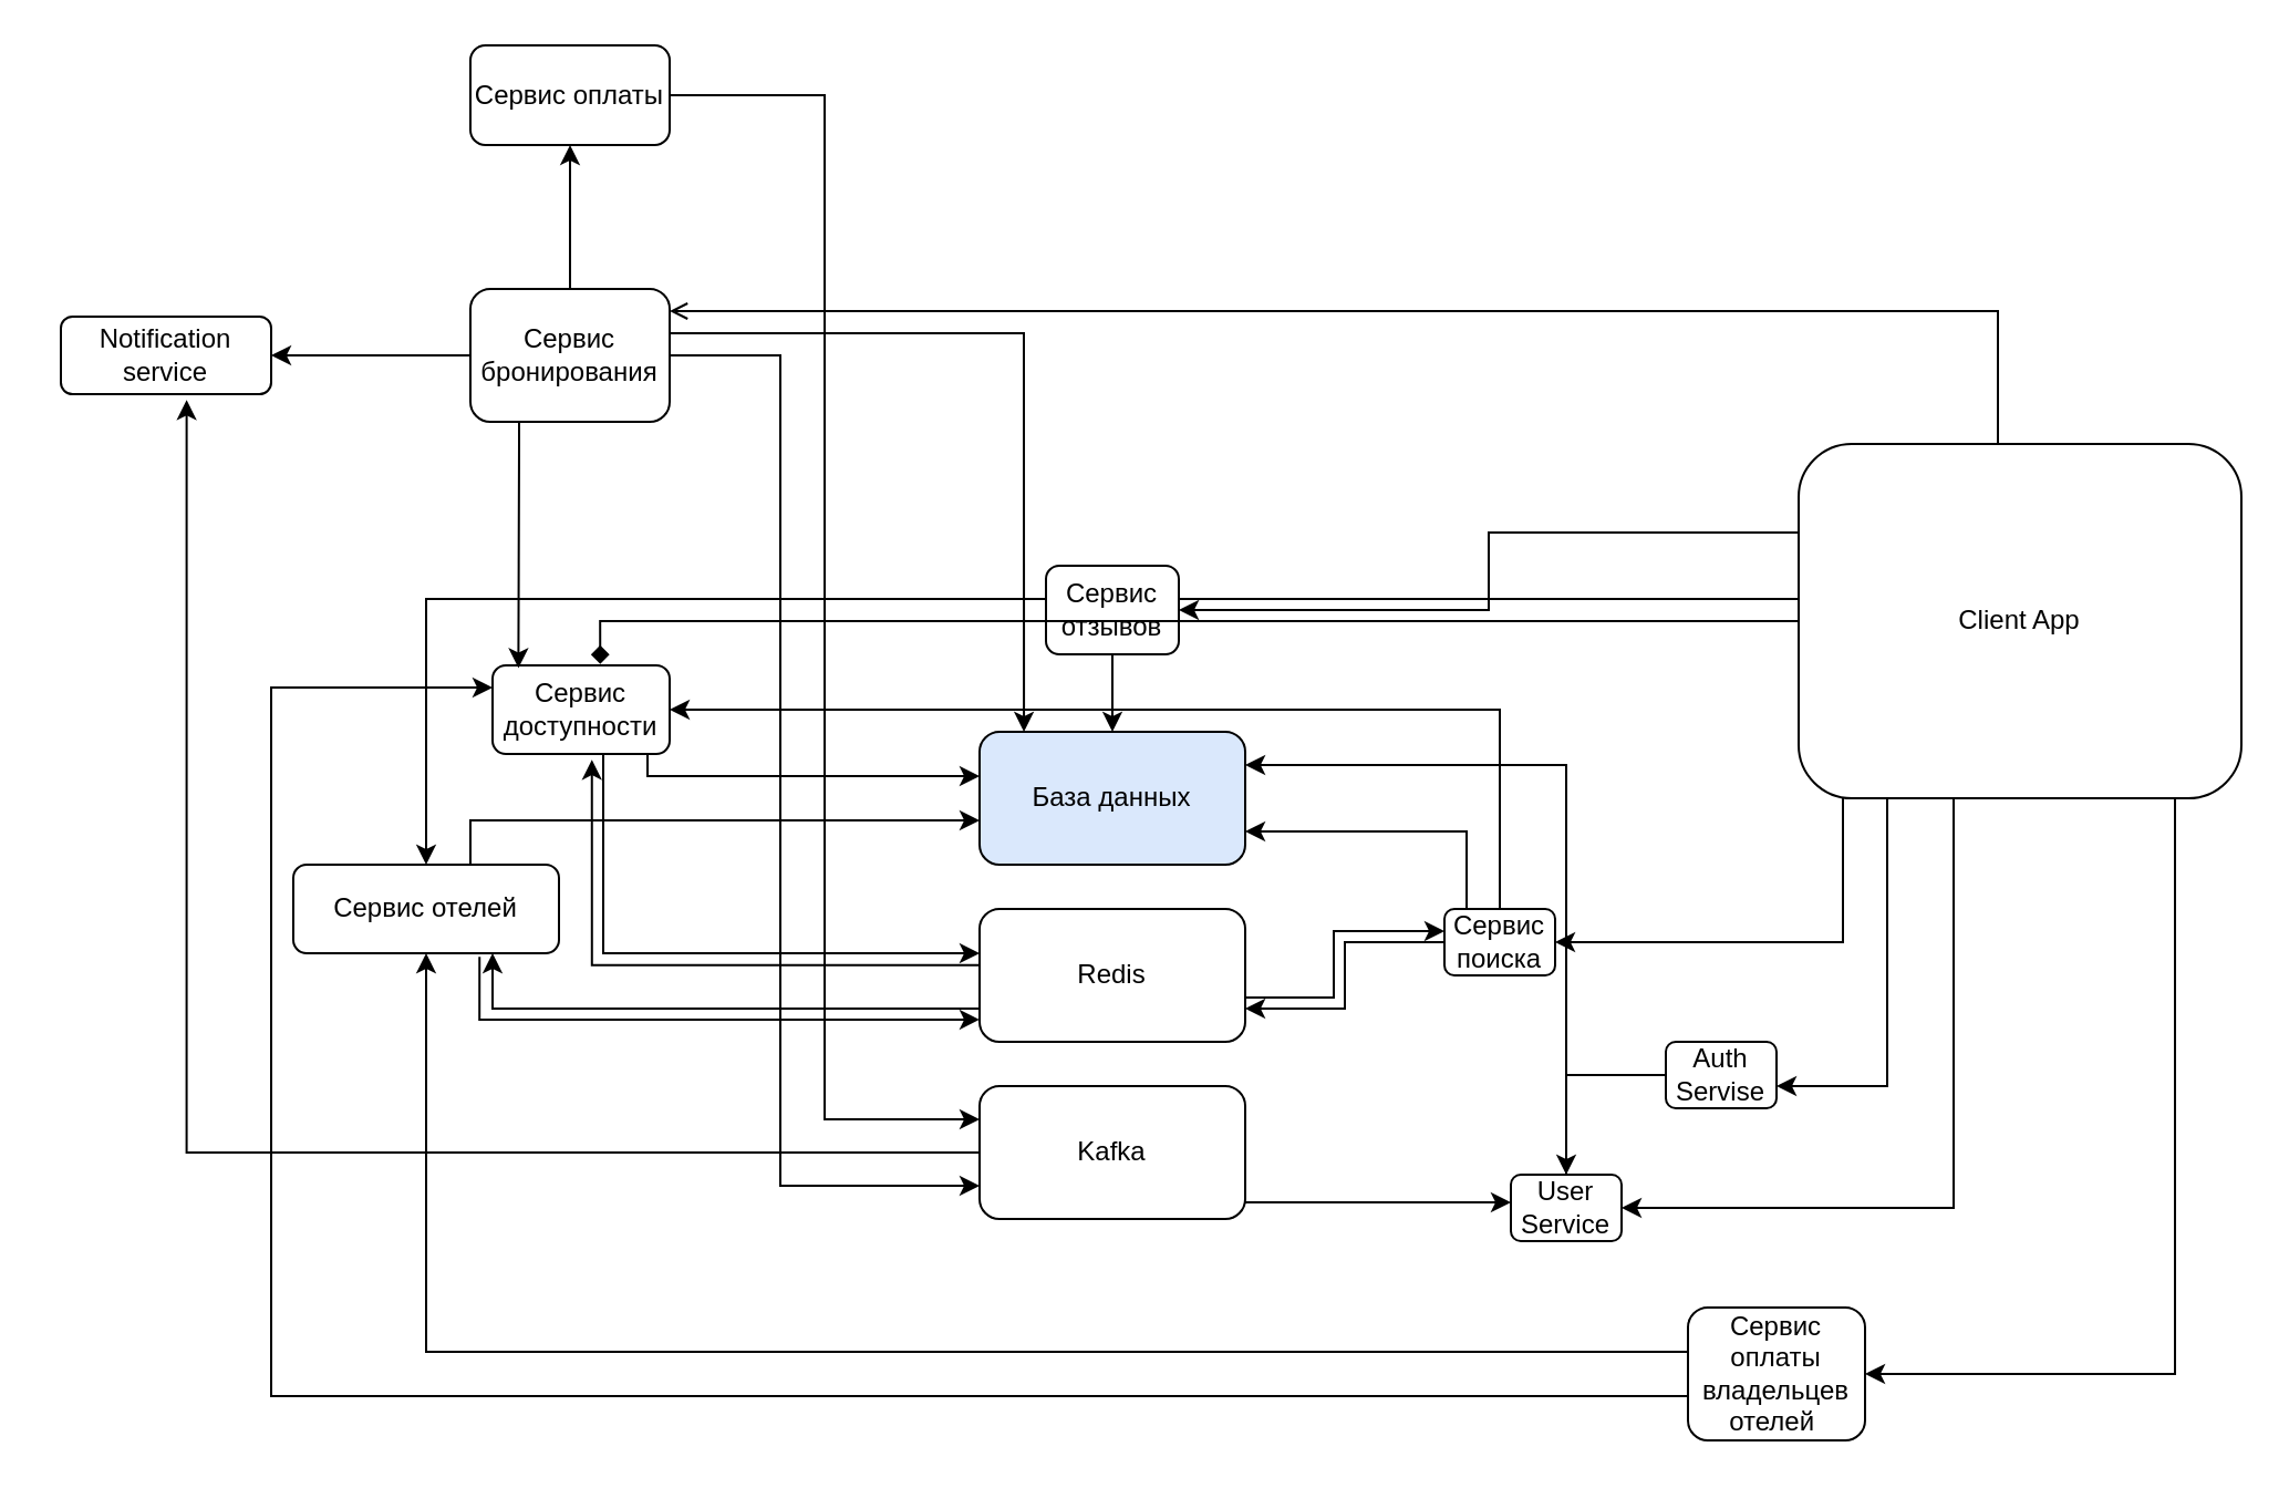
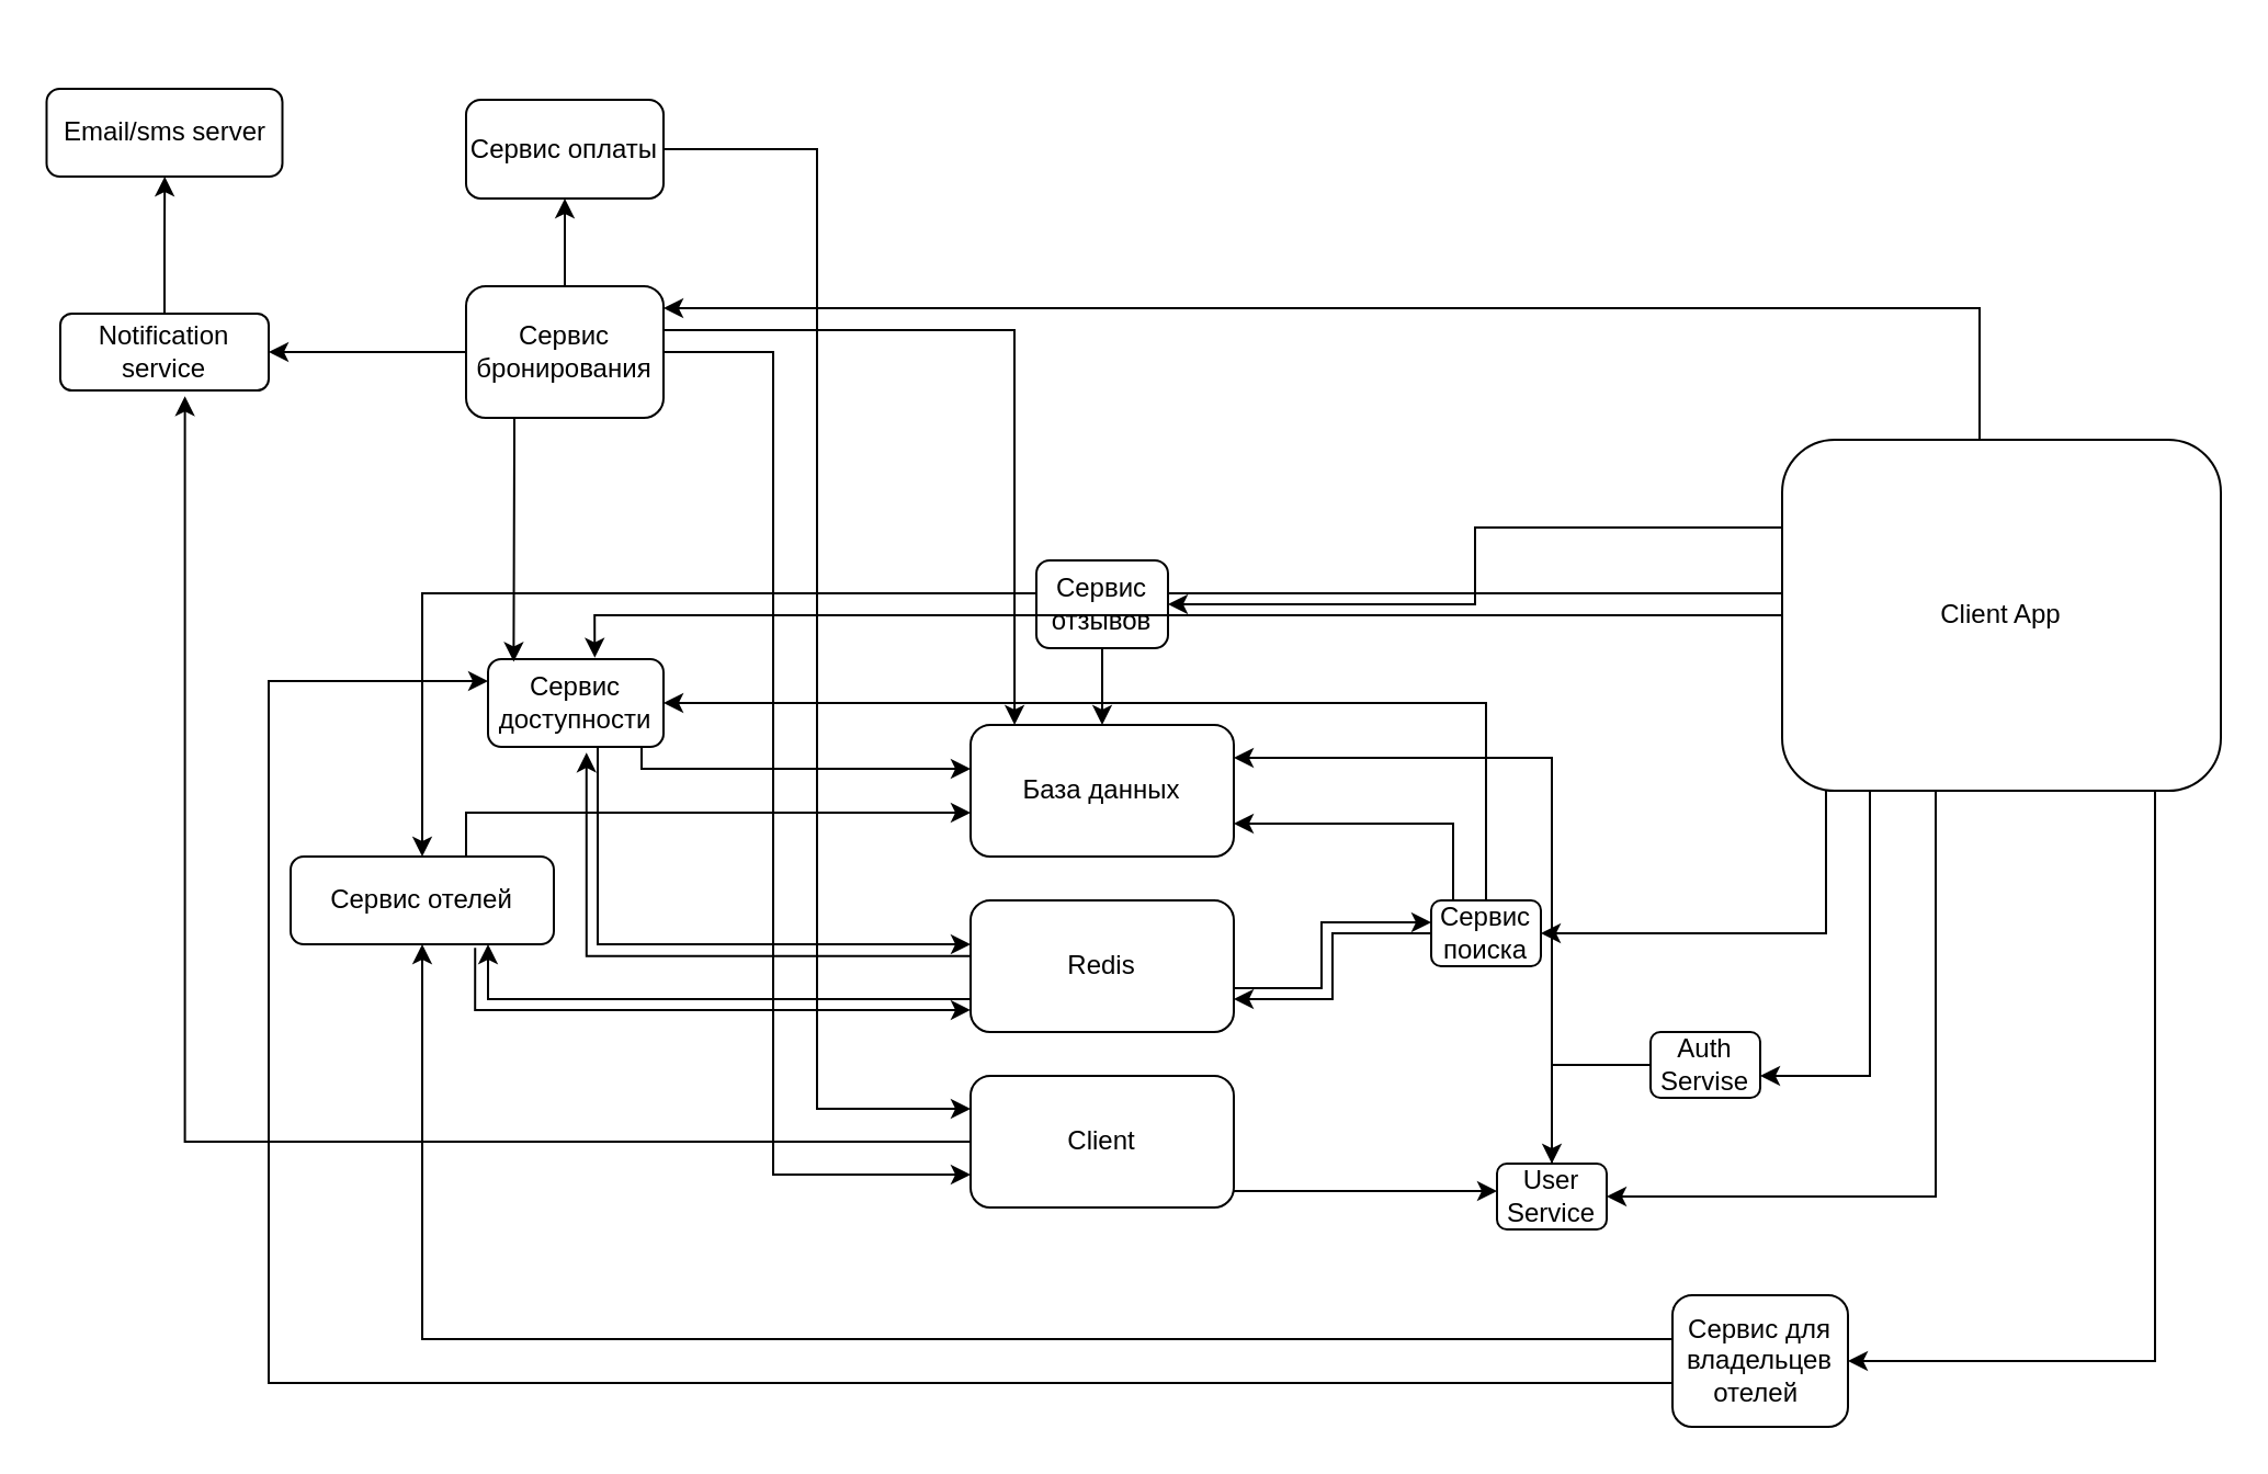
  <mxCell id="0" />
  <mxCell id="1" parent="0" />
- <mxCell id="2" value="" style="edgeStyle=orthogonalEdgeStyle;rounded=0;orthogonalLoop=1;jettySize=auto;html=1;endArrow=open;" parent="1" source="9" target="13" edge="1"><mxGeometry relative="1" as="geometry"><Array as="points"><mxPoint x="902" y="140" /></Array></mxGeometry></mxCell>
+ <mxCell id="2" value="" style="edgeStyle=orthogonalEdgeStyle;rounded=0;orthogonalLoop=1;jettySize=auto;html=1;" parent="1" source="9" target="13" edge="1"><mxGeometry relative="1" as="geometry"><Array as="points"><mxPoint x="902" y="140" /></Array></mxGeometry></mxCell>
  <mxCell id="3" value="" style="edgeStyle=orthogonalEdgeStyle;rounded=0;orthogonalLoop=1;jettySize=auto;html=1;" parent="1" source="9" target="17" edge="1"><mxGeometry relative="1" as="geometry"><Array as="points"><mxPoint x="832" y="425" /></Array></mxGeometry></mxCell>
  <mxCell id="4" value="" style="edgeStyle=orthogonalEdgeStyle;rounded=0;orthogonalLoop=1;jettySize=auto;html=1;" parent="1" source="9" target="19" edge="1"><mxGeometry relative="1" as="geometry"><Array as="points"><mxPoint x="852" y="490" /></Array></mxGeometry></mxCell>
  <mxCell id="5" value="" style="edgeStyle=orthogonalEdgeStyle;rounded=0;orthogonalLoop=1;jettySize=auto;html=1;" parent="1" source="9" target="21" edge="1"><mxGeometry relative="1" as="geometry"><Array as="points"><mxPoint x="882" y="420" /><mxPoint x="882" y="420" /></Array></mxGeometry></mxCell>
  <mxCell id="6" value="" style="edgeStyle=orthogonalEdgeStyle;rounded=0;orthogonalLoop=1;jettySize=auto;html=1;" parent="1" source="9" target="24" edge="1"><mxGeometry relative="1" as="geometry"><Array as="points"><mxPoint x="982" y="620" /></Array></mxGeometry></mxCell>
  <mxCell id="7" value="" style="edgeStyle=orthogonalEdgeStyle;rounded=0;orthogonalLoop=1;jettySize=auto;html=1;" parent="1" source="9" target="28" edge="1"><mxGeometry relative="1" as="geometry"><Array as="points"><mxPoint x="192" y="270" /></Array></mxGeometry></mxCell>
  <mxCell id="8" value="" style="edgeStyle=orthogonalEdgeStyle;rounded=0;orthogonalLoop=1;jettySize=auto;html=1;exitX=0;exitY=0.25;exitDx=0;exitDy=0;" parent="1" source="9" target="37" edge="1"><mxGeometry relative="1" as="geometry" /></mxCell>
  <mxCell id="9" value="Client App" style="rounded=1;whiteSpace=wrap;html=1;" parent="1" vertex="1"><mxGeometry x="812" width="200" height="160" as="geometry" y="200" /></mxCell>
  <mxCell id="10" value="" style="edgeStyle=orthogonalEdgeStyle;rounded=0;orthogonalLoop=1;jettySize=auto;html=1;" parent="1" source="13" target="42" edge="1"><mxGeometry relative="1" as="geometry" /></mxCell>
  <mxCell id="11" value="" style="edgeStyle=orthogonalEdgeStyle;rounded=0;orthogonalLoop=1;jettySize=auto;html=1;" parent="1" source="13" target="45" edge="1"><mxGeometry relative="1" as="geometry"><Array as="points"><mxPoint x="182" y="160" /><mxPoint x="182" y="160" /></Array></mxGeometry></mxCell>
  <mxCell id="12" style="edgeStyle=orthogonalEdgeStyle;rounded=0;orthogonalLoop=1;jettySize=auto;html=1;entryX=0;entryY=0.75;entryDx=0;entryDy=0;" parent="1" source="13" target="26" edge="1"><mxGeometry relative="1" as="geometry"><Array as="points"><mxPoint x="352" y="160" /><mxPoint x="352" y="535" /></Array></mxGeometry></mxCell>
  <mxCell id="13" value="Сервис бронирования" style="rounded=1;whiteSpace=wrap;html=1;" parent="1" vertex="1"><mxGeometry x="212" y="130" width="90" height="60" as="geometry" /></mxCell>
  <mxCell id="14" style="edgeStyle=orthogonalEdgeStyle;rounded=0;orthogonalLoop=1;jettySize=auto;html=1;entryX=1;entryY=0.75;entryDx=0;entryDy=0;" parent="1" source="17" target="35" edge="1"><mxGeometry relative="1" as="geometry" /></mxCell>
  <mxCell id="15" style="edgeStyle=orthogonalEdgeStyle;rounded=0;orthogonalLoop=1;jettySize=auto;html=1;entryX=1;entryY=0.75;entryDx=0;entryDy=0;" parent="1" source="17" target="29" edge="1"><mxGeometry relative="1" as="geometry"><Array as="points"><mxPoint x="662" y="375" /></Array></mxGeometry></mxCell>
  <mxCell id="16" style="edgeStyle=orthogonalEdgeStyle;rounded=0;orthogonalLoop=1;jettySize=auto;html=1;entryX=1;entryY=0.5;entryDx=0;entryDy=0;" parent="1" source="17" target="32" edge="1"><mxGeometry relative="1" as="geometry"><Array as="points"><mxPoint x="677" y="320" /></Array></mxGeometry></mxCell>
  <mxCell id="17" value="Сервис поиска" style="whiteSpace=wrap;html=1;rounded=1;" parent="1" vertex="1"><mxGeometry x="652" y="410" width="50" height="30" as="geometry" /></mxCell>
  <mxCell id="18" value="" style="edgeStyle=orthogonalEdgeStyle;rounded=0;orthogonalLoop=1;jettySize=auto;html=1;" parent="1" source="19" target="21" edge="1"><mxGeometry relative="1" as="geometry" /></mxCell>
  <mxCell id="19" value="Auth Servise" style="whiteSpace=wrap;html=1;rounded=1;" parent="1" vertex="1"><mxGeometry x="752" y="470" width="50" height="30" as="geometry" /></mxCell>
  <mxCell id="20" style="edgeStyle=orthogonalEdgeStyle;rounded=0;orthogonalLoop=1;jettySize=auto;html=1;entryX=1;entryY=0.25;entryDx=0;entryDy=0;" parent="1" source="21" target="29" edge="1"><mxGeometry relative="1" as="geometry"><Array as="points"><mxPoint x="707" y="345" /></Array></mxGeometry></mxCell>
  <mxCell id="21" value="User Service" style="whiteSpace=wrap;html=1;rounded=1;" parent="1" vertex="1"><mxGeometry x="682" y="530" width="50" height="30" as="geometry" /></mxCell>
  <mxCell id="22" style="edgeStyle=orthogonalEdgeStyle;rounded=0;orthogonalLoop=1;jettySize=auto;html=1;entryX=0.5;entryY=1;entryDx=0;entryDy=0;" parent="1" source="24" target="28" edge="1"><mxGeometry relative="1" as="geometry"><Array as="points"><mxPoint x="192" y="610" /></Array></mxGeometry></mxCell>
  <mxCell id="23" style="edgeStyle=orthogonalEdgeStyle;rounded=0;orthogonalLoop=1;jettySize=auto;html=1;entryX=0;entryY=0.25;entryDx=0;entryDy=0;" edge="1" parent="1" source="24" target="32"><mxGeometry relative="1" as="geometry"><Array as="points"><mxPoint x="122" y="630" /><mxPoint x="122" y="310" /></Array></mxGeometry></mxCell>
- <mxCell id="24" value="Сервис оплаты владельцев отелей&amp;nbsp;" style="whiteSpace=wrap;html=1;rounded=1;" parent="1" vertex="1"><mxGeometry x="762" y="590" width="80" height="60" as="geometry" /></mxCell>
+ <mxCell id="24" value="Сервис для владельцев отелей&amp;nbsp;" style="whiteSpace=wrap;html=1;rounded=1;" parent="1" vertex="1"><mxGeometry x="762" y="590" width="80" height="60" as="geometry" /></mxCell>
  <mxCell id="25" style="edgeStyle=orthogonalEdgeStyle;rounded=0;orthogonalLoop=1;jettySize=auto;html=1;entryX=0;entryY=0.75;entryDx=0;entryDy=0;" parent="1" edge="1"><mxGeometry relative="1" as="geometry"><mxPoint x="542" y="540" as="sourcePoint" /><mxPoint x="682" y="542.5" as="targetPoint" /><Array as="points"><mxPoint x="542" y="542" /></Array></mxGeometry></mxCell>
- <mxCell id="26" value="Kafka" style="whiteSpace=wrap;html=1;rounded=1;" parent="1" vertex="1"><mxGeometry x="442" y="490" width="120" height="60" as="geometry" /></mxCell>
+ <mxCell id="26" value="Client" style="whiteSpace=wrap;html=1;rounded=1;" parent="1" vertex="1"><mxGeometry x="442" y="490" width="120" height="60" as="geometry" /></mxCell>
  <mxCell id="27" value="" style="edgeStyle=orthogonalEdgeStyle;rounded=0;orthogonalLoop=1;jettySize=auto;html=1;" parent="1" source="28" target="29" edge="1"><mxGeometry relative="1" as="geometry"><Array as="points"><mxPoint x="212" y="370" /></Array></mxGeometry></mxCell>
  <mxCell id="28" value="Сервис отелей" style="whiteSpace=wrap;html=1;rounded=1;" parent="1" vertex="1"><mxGeometry x="132" y="390" width="120" height="40" as="geometry" /></mxCell>
- <mxCell id="29" value="База данных" style="whiteSpace=wrap;html=1;rounded=1;fillColor=#dae8fc;" parent="1" vertex="1"><mxGeometry x="442" y="330" width="120" height="60" as="geometry" /></mxCell>
+ <mxCell id="29" value="База данных" style="whiteSpace=wrap;html=1;rounded=1;" parent="1" vertex="1"><mxGeometry x="442" y="330" width="120" height="60" as="geometry" /></mxCell>
  <mxCell id="30" value="" style="edgeStyle=orthogonalEdgeStyle;rounded=0;orthogonalLoop=1;jettySize=auto;html=1;exitX=1;exitY=0.75;exitDx=0;exitDy=0;" parent="1" source="32" target="29" edge="1"><mxGeometry relative="1" as="geometry"><Array as="points"><mxPoint x="292" y="330" /><mxPoint x="292" y="350" /></Array></mxGeometry></mxCell>
  <mxCell id="31" value="" style="edgeStyle=orthogonalEdgeStyle;rounded=0;orthogonalLoop=1;jettySize=auto;html=1;" parent="1" source="32" target="35" edge="1"><mxGeometry relative="1" as="geometry"><Array as="points"><mxPoint x="272" y="430" /></Array></mxGeometry></mxCell>
  <mxCell id="32" value="Сервис доступности" style="whiteSpace=wrap;html=1;rounded=1;" parent="1" vertex="1"><mxGeometry x="222" y="300" width="80" height="40" as="geometry" /></mxCell>
  <mxCell id="33" style="edgeStyle=orthogonalEdgeStyle;rounded=0;orthogonalLoop=1;jettySize=auto;html=1;exitX=0;exitY=0.75;exitDx=0;exitDy=0;entryX=0.75;entryY=1;entryDx=0;entryDy=0;" parent="1" source="35" target="28" edge="1"><mxGeometry relative="1" as="geometry"><Array as="points"><mxPoint x="222" y="455" /></Array></mxGeometry></mxCell>
  <mxCell id="34" style="edgeStyle=orthogonalEdgeStyle;rounded=0;orthogonalLoop=1;jettySize=auto;html=1;" parent="1" source="35" edge="1"><mxGeometry relative="1" as="geometry"><mxPoint x="652" y="420" as="targetPoint" /><Array as="points"><mxPoint x="602" y="450" /><mxPoint x="602" y="420" /></Array></mxGeometry></mxCell>
  <mxCell id="35" value="Redis" style="whiteSpace=wrap;html=1;rounded=1;" parent="1" vertex="1"><mxGeometry x="442" y="410" width="120" height="60" as="geometry" /></mxCell>
  <mxCell id="36" style="edgeStyle=orthogonalEdgeStyle;rounded=0;orthogonalLoop=1;jettySize=auto;html=1;entryX=0.5;entryY=0;entryDx=0;entryDy=0;" parent="1" source="37" target="29" edge="1"><mxGeometry relative="1" as="geometry" /></mxCell>
  <mxCell id="37" value="Сервис отзывов" style="whiteSpace=wrap;html=1;rounded=1;" parent="1" vertex="1"><mxGeometry x="472" y="255" width="60" height="40" as="geometry" /></mxCell>
- <mxCell id="38" style="edgeStyle=orthogonalEdgeStyle;rounded=0;orthogonalLoop=1;jettySize=auto;html=1;entryX=0.608;entryY=-0.017;entryDx=0;entryDy=0;entryPerimeter=0;endArrow=diamond;" parent="1" source="9" target="32" edge="1"><mxGeometry relative="1" as="geometry"><Array as="points"><mxPoint x="271" y="280" /></Array></mxGeometry></mxCell>
+ <mxCell id="38" style="edgeStyle=orthogonalEdgeStyle;rounded=0;orthogonalLoop=1;jettySize=auto;html=1;entryX=0.608;entryY=-0.017;entryDx=0;entryDy=0;entryPerimeter=0;" parent="1" source="9" target="32" edge="1"><mxGeometry relative="1" as="geometry"><Array as="points"><mxPoint x="271" y="280" /></Array></mxGeometry></mxCell>
  <mxCell id="39" style="edgeStyle=orthogonalEdgeStyle;rounded=0;orthogonalLoop=1;jettySize=auto;html=1;entryX=0.561;entryY=1.065;entryDx=0;entryDy=0;entryPerimeter=0;exitX=0.004;exitY=0.423;exitDx=0;exitDy=0;exitPerimeter=0;" parent="1" source="35" target="32" edge="1"><mxGeometry relative="1" as="geometry" /></mxCell>
  <mxCell id="40" style="edgeStyle=orthogonalEdgeStyle;rounded=0;orthogonalLoop=1;jettySize=auto;html=1;entryX=0;entryY=0.833;entryDx=0;entryDy=0;entryPerimeter=0;exitX=0.701;exitY=1.041;exitDx=0;exitDy=0;exitPerimeter=0;" parent="1" source="28" target="35" edge="1"><mxGeometry relative="1" as="geometry"><Array as="points"><mxPoint x="216" y="460" /></Array></mxGeometry></mxCell>
  <mxCell id="41" style="edgeStyle=orthogonalEdgeStyle;rounded=0;orthogonalLoop=1;jettySize=auto;html=1;entryX=0.146;entryY=0.03;entryDx=0;entryDy=0;entryPerimeter=0;" parent="1" source="13" target="32" edge="1"><mxGeometry relative="1" as="geometry"><Array as="points"><mxPoint x="234" y="200" /><mxPoint x="234" y="200" /></Array></mxGeometry></mxCell>
- <mxCell id="42" value="Сервис оплаты" style="whiteSpace=wrap;html=1;rounded=1;" parent="1" vertex="1"><mxGeometry x="212" y="20" width="90" height="45" as="geometry" /></mxCell>
+ <mxCell id="42" value="Сервис оплаты" style="whiteSpace=wrap;html=1;rounded=1;" parent="1" vertex="1"><mxGeometry x="212" y="45" width="90" height="45" as="geometry" /></mxCell>
  <mxCell id="43" style="edgeStyle=orthogonalEdgeStyle;rounded=0;orthogonalLoop=1;jettySize=auto;html=1;entryX=0.167;entryY=0;entryDx=0;entryDy=0;entryPerimeter=0;" parent="1" source="13" target="29" edge="1"><mxGeometry relative="1" as="geometry"><Array as="points"><mxPoint x="462" y="150" /></Array></mxGeometry></mxCell>
+ <mxCell id="44" value="" style="edgeStyle=orthogonalEdgeStyle;rounded=0;orthogonalLoop=1;jettySize=auto;html=1;" parent="1" source="45" target="46" edge="1"><mxGeometry relative="1" as="geometry" /></mxCell>
  <mxCell id="45" value="Notification service" style="whiteSpace=wrap;html=1;rounded=1;" parent="1" vertex="1"><mxGeometry x="27" y="142.5" width="95" height="35" as="geometry" /></mxCell>
+ <mxCell id="46" value="Email/sms server" style="whiteSpace=wrap;html=1;rounded=1;" parent="1" vertex="1"><mxGeometry x="20.75" y="40" width="107.5" height="40" as="geometry" /></mxCell>
  <mxCell id="47" style="edgeStyle=orthogonalEdgeStyle;rounded=0;orthogonalLoop=1;jettySize=auto;html=1;entryX=0;entryY=0.25;entryDx=0;entryDy=0;" parent="1" source="42" target="26" edge="1"><mxGeometry relative="1" as="geometry" /></mxCell>
  <mxCell id="48" style="edgeStyle=orthogonalEdgeStyle;rounded=0;orthogonalLoop=1;jettySize=auto;html=1;entryX=0.598;entryY=1.076;entryDx=0;entryDy=0;entryPerimeter=0;" parent="1" source="26" target="45" edge="1"><mxGeometry relative="1" as="geometry" /></mxCell>
